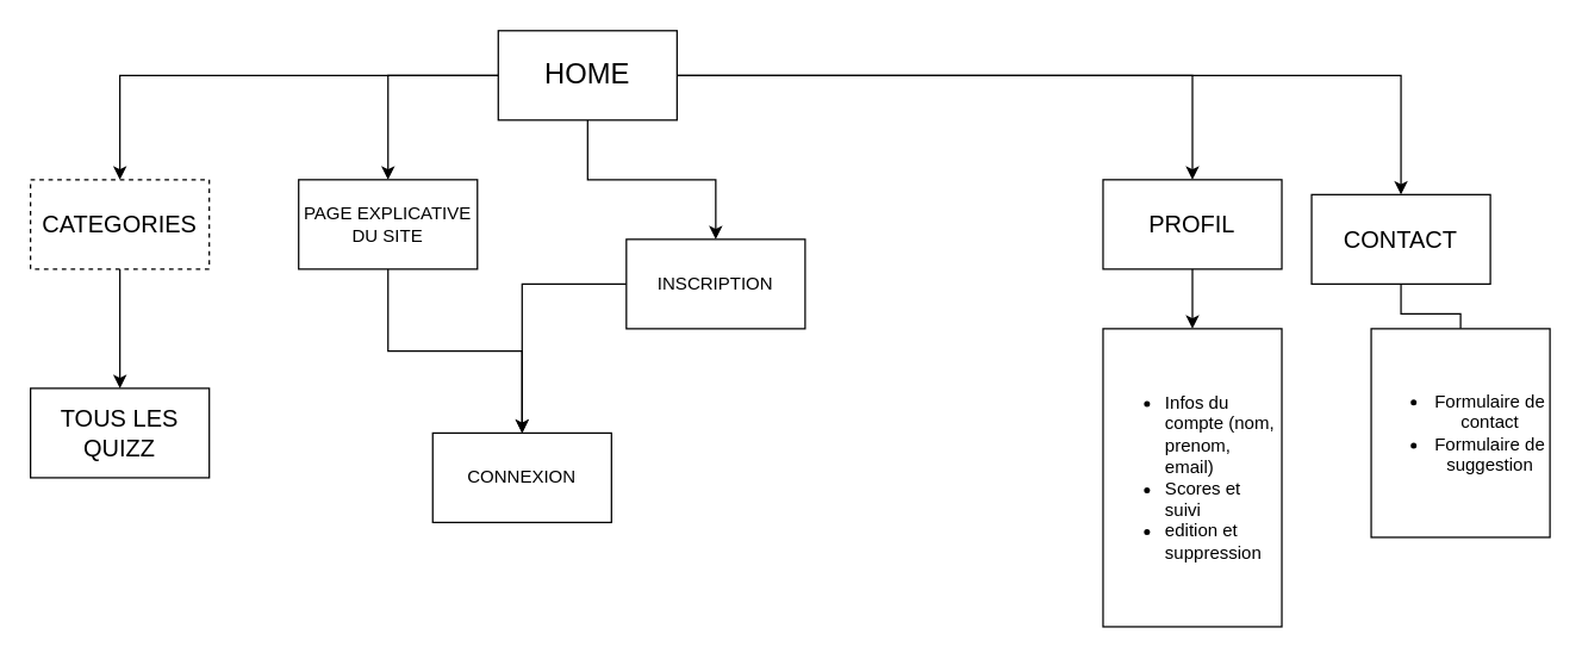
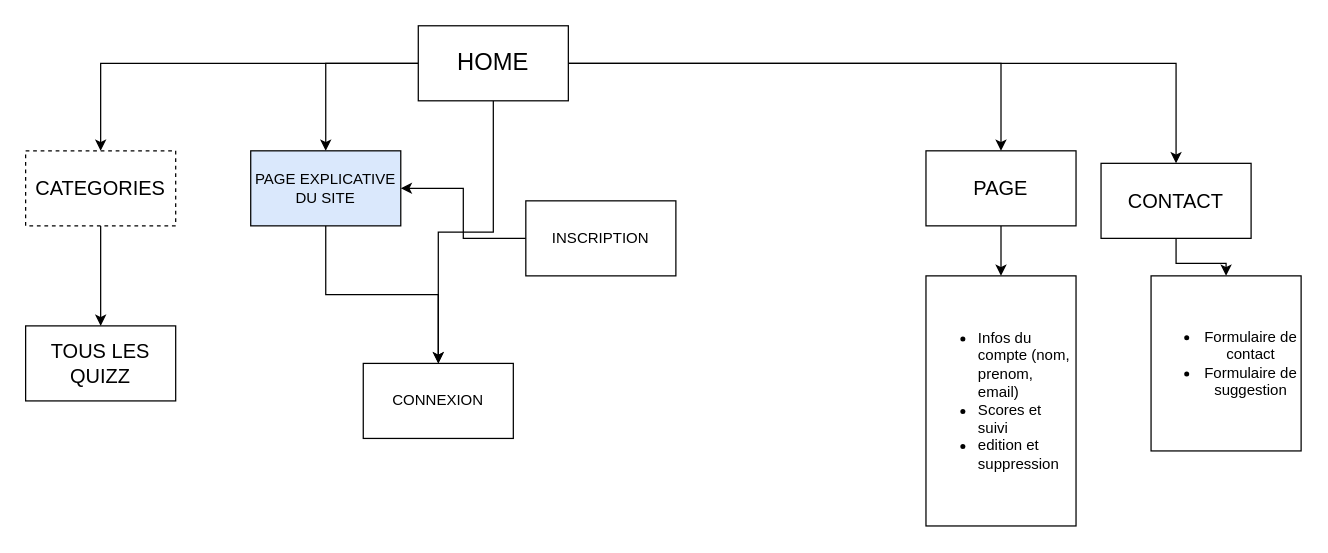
  <mxCell id="0" />
  <mxCell id="1" parent="0" />
  <mxCell id="2" style="edgeStyle=orthogonalEdgeStyle;rounded=0;orthogonalLoop=1;jettySize=auto;html=1;entryX=0.5;entryY=0;entryDx=0;entryDy=0;" parent="1" source="7" target="9" edge="1"><mxGeometry relative="1" as="geometry" /></mxCell>
  <mxCell id="3" style="edgeStyle=orthogonalEdgeStyle;rounded=0;orthogonalLoop=1;jettySize=auto;html=1;" parent="1" source="7" target="11" edge="1"><mxGeometry relative="1" as="geometry" /></mxCell>
  <mxCell id="4" style="edgeStyle=orthogonalEdgeStyle;rounded=0;orthogonalLoop=1;jettySize=auto;html=1;entryX=0.5;entryY=0;entryDx=0;entryDy=0;" parent="1" source="7" target="13" edge="1"><mxGeometry relative="1" as="geometry" /></mxCell>
  <mxCell id="5" value="" style="edgeStyle=orthogonalEdgeStyle;rounded=0;orthogonalLoop=1;jettySize=auto;html=1;" edge="1" parent="1" source="7" target="18"><mxGeometry relative="1" as="geometry" /></mxCell>
- <mxCell id="6" style="edgeStyle=orthogonalEdgeStyle;rounded=0;orthogonalLoop=1;jettySize=auto;html=1;" edge="1" parent="1" source="7" target="20"><mxGeometry relative="1" as="geometry" /></mxCell>
+ <mxCell id="6" style="edgeStyle=orthogonalEdgeStyle;rounded=0;orthogonalLoop=1;jettySize=auto;html=1;" edge="1" parent="1" source="7" target="21"><mxGeometry relative="1" as="geometry" /></mxCell>
  <mxCell id="7" value="&lt;font style=&quot;font-size: 19px;&quot;&gt;HOME&lt;/font&gt;" style="rounded=0;whiteSpace=wrap;html=1;" parent="1" vertex="1"><mxGeometry x="334" width="120" height="60" as="geometry" y="20" /></mxCell>
  <mxCell id="8" value="" style="edgeStyle=orthogonalEdgeStyle;rounded=0;orthogonalLoop=1;jettySize=auto;html=1;" edge="1" parent="1" source="9" target="14"><mxGeometry relative="1" as="geometry" /></mxCell>
  <mxCell id="9" value="&lt;font style=&quot;font-size: 16px;&quot;&gt;CATEGORIES&lt;/font&gt;" style="rounded=0;whiteSpace=wrap;html=1;dashed=1;" parent="1" vertex="1"><mxGeometry x="20" y="120" width="120" height="60" as="geometry" /></mxCell>
  <mxCell id="10" style="edgeStyle=orthogonalEdgeStyle;rounded=0;orthogonalLoop=1;jettySize=auto;html=1;entryX=0.5;entryY=0;entryDx=0;entryDy=0;" parent="1" source="11" target="16" edge="1"><mxGeometry relative="1" as="geometry" /></mxCell>
- <mxCell id="11" value="&lt;font style=&quot;font-size: 16px;&quot;&gt;PROFIL&lt;/font&gt;" style="rounded=0;whiteSpace=wrap;html=1;" parent="1" vertex="1"><mxGeometry x="740" y="120" width="120" height="60" as="geometry" /></mxCell>
- <mxCell id="12" style="edgeStyle=orthogonalEdgeStyle;rounded=0;orthogonalLoop=1;jettySize=auto;html=1;entryX=0.5;entryY=0;entryDx=0;entryDy=0;endArrow=none;" parent="1" source="13" target="15" edge="1"><mxGeometry relative="1" as="geometry" /></mxCell>
+ <mxCell id="11" value="&lt;font style=&quot;font-size: 16px;&quot;&gt;PAGE&lt;/font&gt;" style="rounded=0;whiteSpace=wrap;html=1;" parent="1" vertex="1"><mxGeometry x="740" y="120" width="120" height="60" as="geometry" /></mxCell>
+ <mxCell id="12" style="edgeStyle=orthogonalEdgeStyle;rounded=0;orthogonalLoop=1;jettySize=auto;html=1;entryX=0.5;entryY=0;entryDx=0;entryDy=0;" parent="1" source="13" target="15" edge="1"><mxGeometry relative="1" as="geometry" /></mxCell>
  <mxCell id="13" value="&lt;font style=&quot;font-size: 16px;&quot;&gt;CONTACT&lt;/font&gt;" style="rounded=0;whiteSpace=wrap;html=1;" parent="1" vertex="1"><mxGeometry x="880" y="130" width="120" height="60" as="geometry" /></mxCell>
  <mxCell id="14" value="&lt;font style=&quot;font-size: 16px;&quot;&gt;TOUS LES QUIZZ&lt;/font&gt;" style="rounded=0;whiteSpace=wrap;html=1;" parent="1" vertex="1"><mxGeometry x="20" y="260" width="120" height="60" as="geometry" /></mxCell>
  <mxCell id="15" value="&lt;ul&gt;&lt;li&gt;Formulaire de contact&lt;/li&gt;&lt;li&gt;Formulaire de suggestion&lt;/li&gt;&lt;/ul&gt;" style="rounded=0;whiteSpace=wrap;html=1;" parent="1" vertex="1"><mxGeometry x="920" y="220" width="120" height="140" as="geometry" /></mxCell>
  <mxCell id="16" value="&lt;ul&gt;&lt;li&gt;Infos du compte (nom, prenom, email)&lt;/li&gt;&lt;li&gt;Scores et suivi&lt;/li&gt;&lt;li&gt;edition et suppression&lt;/li&gt;&lt;/ul&gt;" style="rounded=0;whiteSpace=wrap;html=1;align=left;" parent="1" vertex="1"><mxGeometry x="740" y="220" width="120" height="200" as="geometry" /></mxCell>
  <mxCell id="17" style="edgeStyle=orthogonalEdgeStyle;rounded=0;orthogonalLoop=1;jettySize=auto;html=1;" edge="1" parent="1" source="18" target="21"><mxGeometry relative="1" as="geometry" /></mxCell>
- <mxCell id="18" value="PAGE EXPLICATIVE DU SITE" style="rounded=0;whiteSpace=wrap;html=1;" vertex="1" parent="1"><mxGeometry x="200" y="120" width="120" height="60" as="geometry" /></mxCell>
- <mxCell id="19" style="edgeStyle=orthogonalEdgeStyle;rounded=0;orthogonalLoop=1;jettySize=auto;html=1;" edge="1" parent="1" source="20" target="21"><mxGeometry relative="1" as="geometry" /></mxCell>
+ <mxCell id="18" value="PAGE EXPLICATIVE DU SITE" style="rounded=0;whiteSpace=wrap;html=1;fillColor=#dae8fc;" vertex="1" parent="1"><mxGeometry x="200" y="120" width="120" height="60" as="geometry" /></mxCell>
+ <mxCell id="19" style="edgeStyle=orthogonalEdgeStyle;rounded=0;orthogonalLoop=1;jettySize=auto;html=1;" edge="1" parent="1" source="20" target="18"><mxGeometry relative="1" as="geometry" /></mxCell>
  <mxCell id="20" value="INSCRIPTION" style="rounded=0;whiteSpace=wrap;html=1;" vertex="1" parent="1"><mxGeometry x="420" y="160" width="120" height="60" as="geometry" /></mxCell>
  <mxCell id="21" value="CONNEXION" style="rounded=0;whiteSpace=wrap;html=1;" vertex="1" parent="1"><mxGeometry x="290" y="290" width="120" height="60" as="geometry" /></mxCell>
